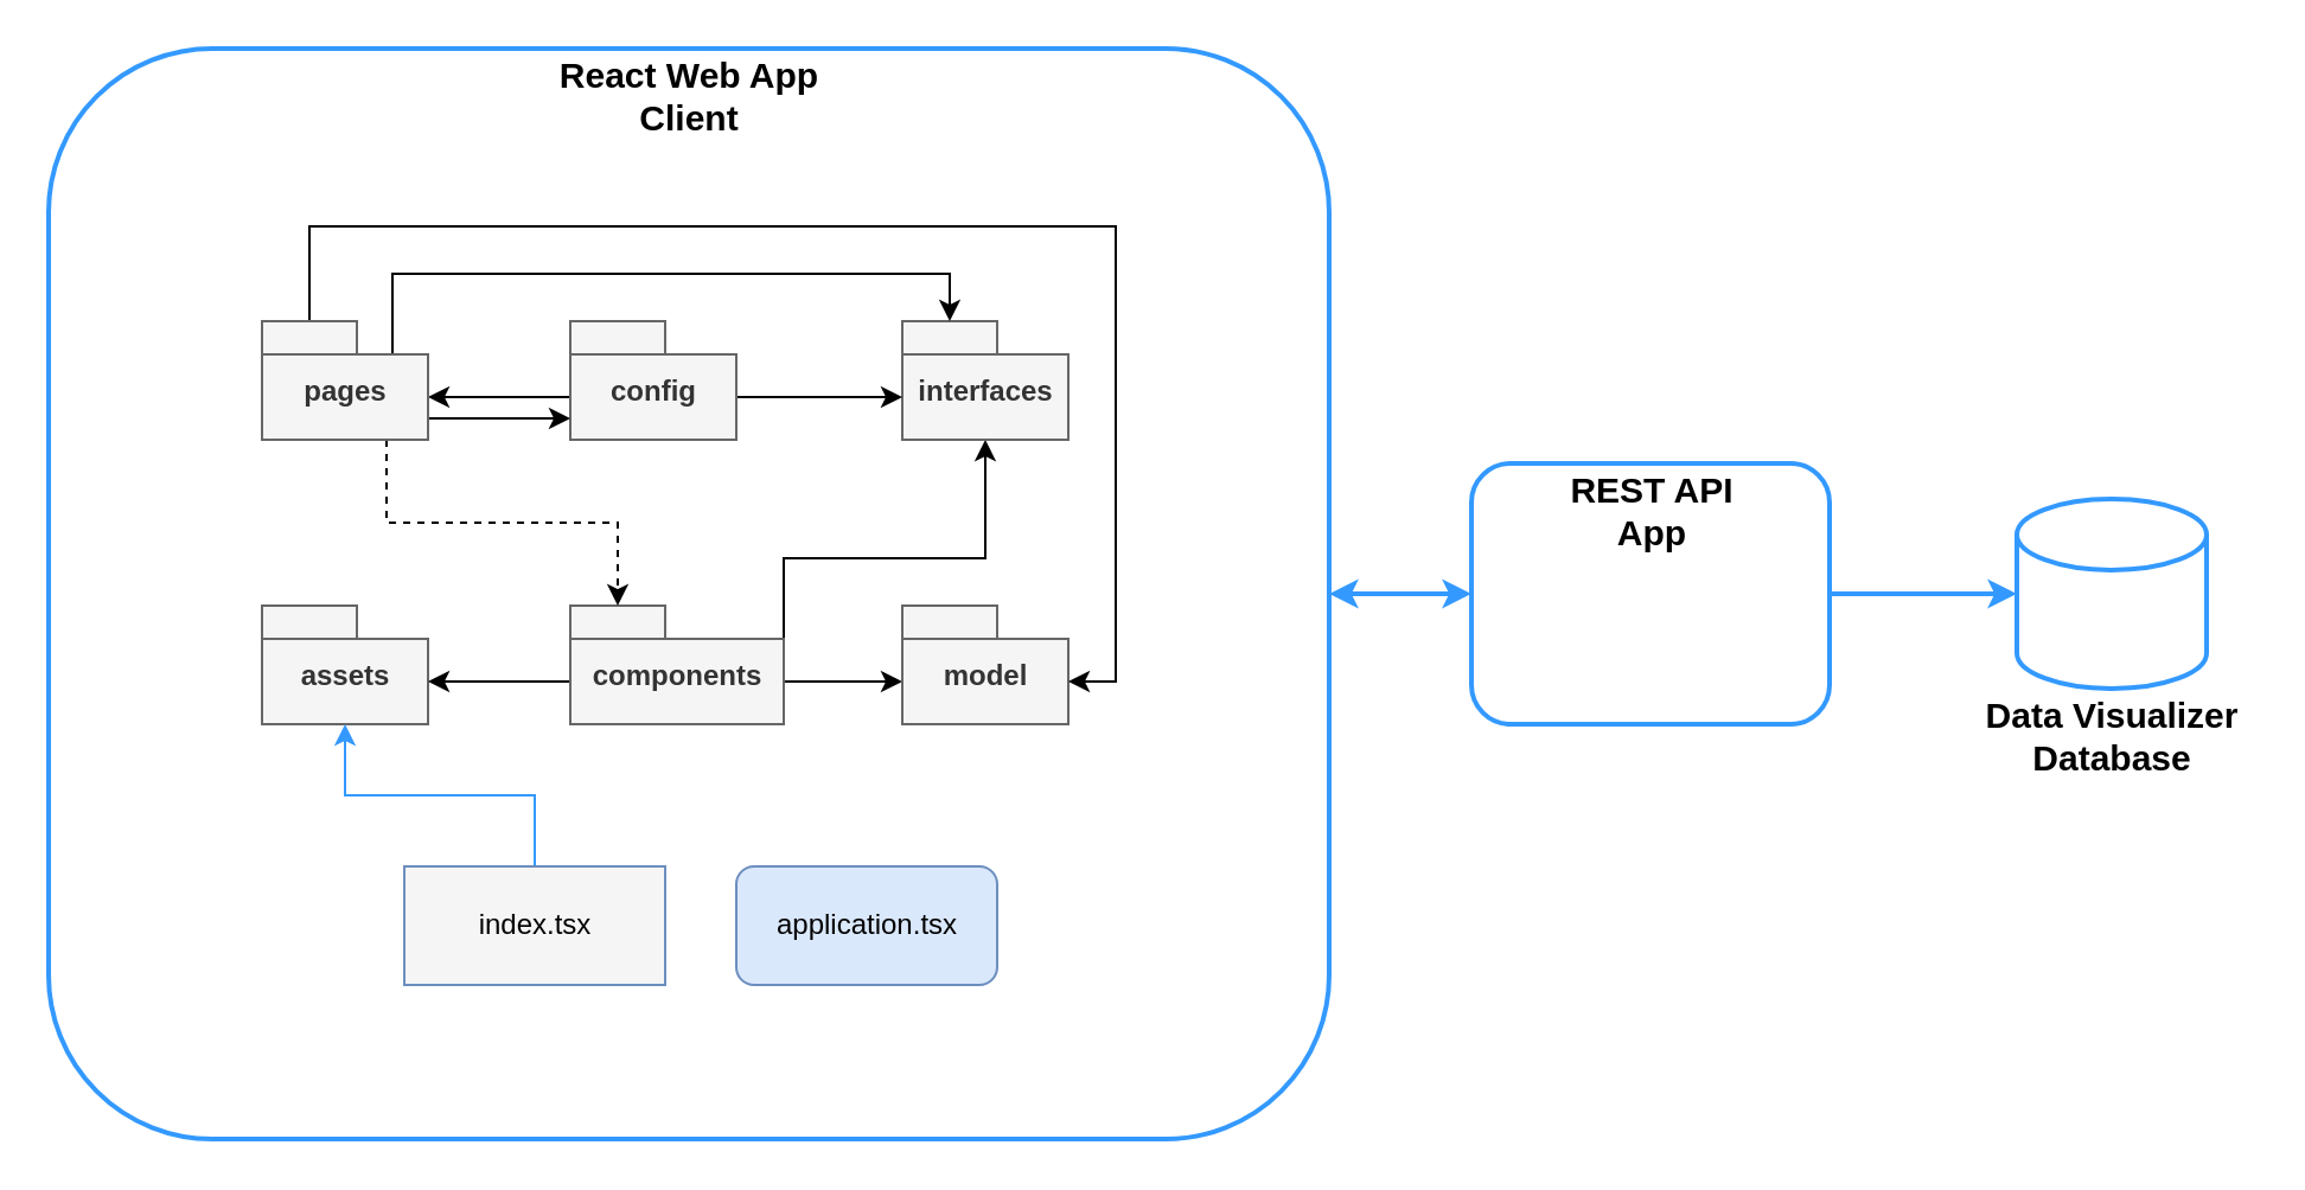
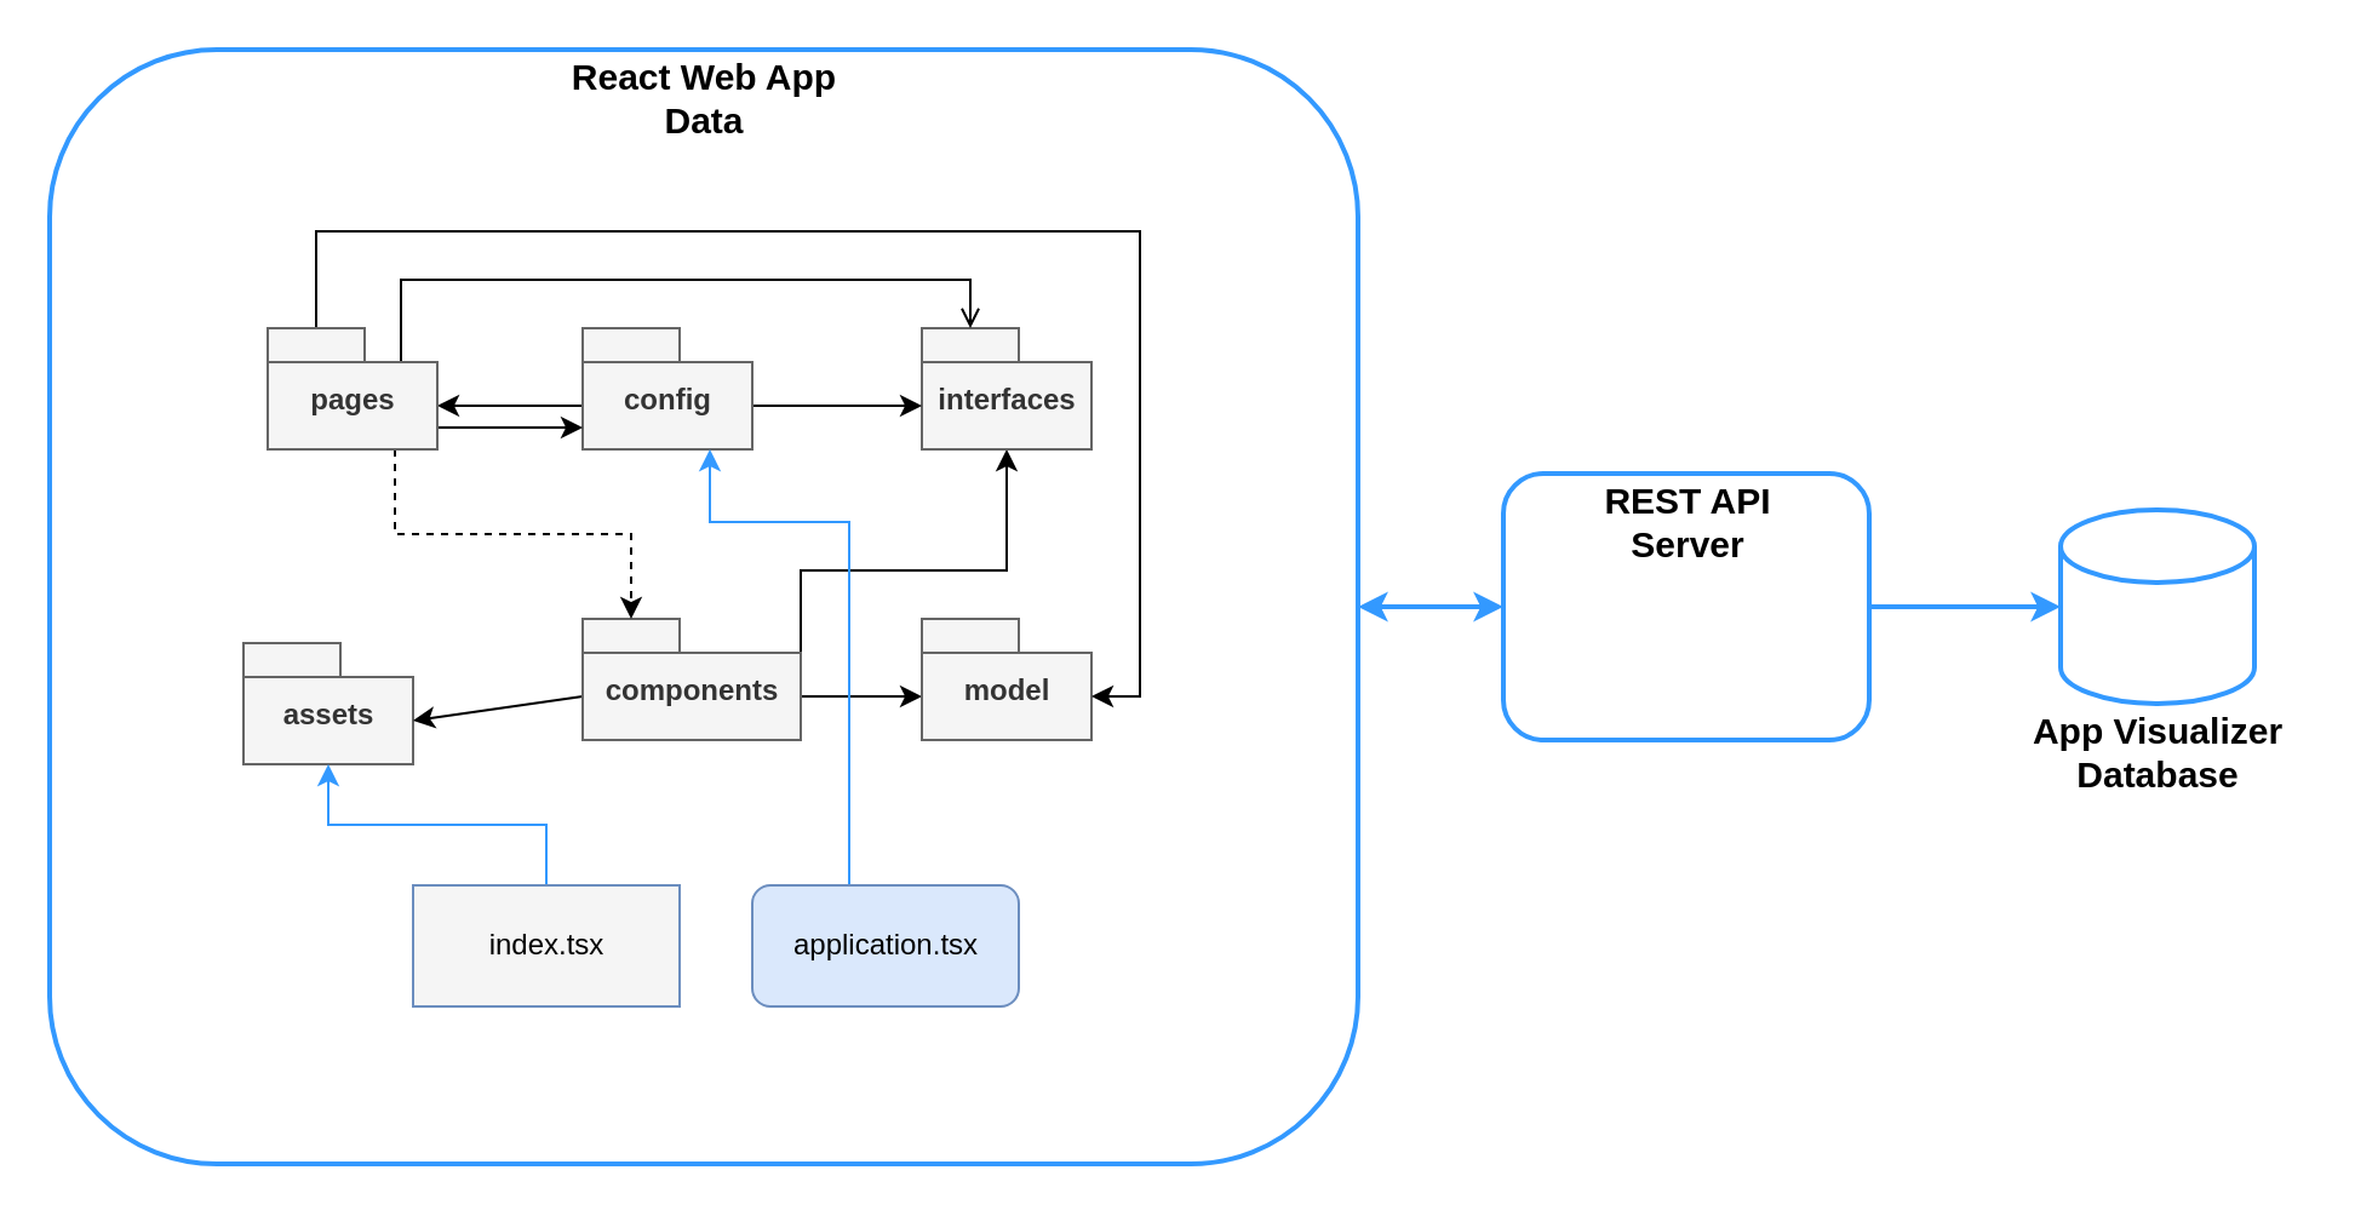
  <mxCell id="0" />
  <mxCell id="1" parent="0" />
- <mxCell id="2" value="assets" style="shape=folder;fontStyle=1;spacingTop=10;tabWidth=40;tabHeight=14;tabPosition=left;html=1;fillColor=#f5f5f5;strokeColor=#666666;fontColor=#333333;" parent="1" vertex="1"><mxGeometry x="110" y="255" width="70" height="50" as="geometry" /></mxCell>
+ <mxCell id="2" value="assets" style="shape=folder;fontStyle=1;spacingTop=10;tabWidth=40;tabHeight=14;tabPosition=left;html=1;fillColor=#f5f5f5;strokeColor=#666666;fontColor=#333333;" parent="1" vertex="1"><mxGeometry x="100" y="265" width="70" height="50" as="geometry" /></mxCell>
  <mxCell id="3" style="edgeStyle=none;rounded=0;orthogonalLoop=1;jettySize=auto;html=1;exitX=0;exitY=0;exitDx=0;exitDy=32;exitPerimeter=0;entryX=0;entryY=0;entryDx=70;entryDy=32;entryPerimeter=0;fontSize=15;fontColor=#3399FF;startArrow=none;startFill=0;strokeColor=#000000;strokeWidth=1;" edge="1" parent="1" source="6" target="2"><mxGeometry relative="1" as="geometry" /></mxCell>
  <mxCell id="4" style="edgeStyle=orthogonalEdgeStyle;rounded=0;orthogonalLoop=1;jettySize=auto;html=1;exitX=0;exitY=0;exitDx=90;exitDy=23;exitPerimeter=0;fontSize=15;fontColor=#3399FF;startArrow=none;startFill=0;strokeColor=#000000;strokeWidth=1;" edge="1" parent="1" source="6" target="7"><mxGeometry relative="1" as="geometry"><Array as="points"><mxPoint x="330" y="235" /><mxPoint x="415" y="235" /></Array></mxGeometry></mxCell>
  <mxCell id="5" style="edgeStyle=orthogonalEdgeStyle;rounded=0;orthogonalLoop=1;jettySize=auto;html=1;exitX=0;exitY=0;exitDx=90;exitDy=32;exitPerimeter=0;entryX=0;entryY=0;entryDx=0;entryDy=32;entryPerimeter=0;fontSize=15;fontColor=#3399FF;startArrow=none;startFill=0;strokeColor=#000000;strokeWidth=1;" edge="1" parent="1" source="6" target="23"><mxGeometry relative="1" as="geometry" /></mxCell>
  <mxCell id="6" value="components" style="shape=folder;fontStyle=1;spacingTop=10;tabWidth=40;tabHeight=14;tabPosition=left;html=1;fillColor=#f5f5f5;strokeColor=#666666;fontColor=#333333;" parent="1" vertex="1"><mxGeometry x="240" y="255" width="90" height="50" as="geometry" /></mxCell>
  <mxCell id="7" value="interfaces" style="shape=folder;fontStyle=1;spacingTop=10;tabWidth=40;tabHeight=14;tabPosition=left;html=1;fillColor=#f5f5f5;strokeColor=#666666;fontColor=#333333;" parent="1" vertex="1"><mxGeometry x="380" y="135" width="70" height="50" as="geometry" /></mxCell>
  <mxCell id="8" style="edgeStyle=none;rounded=0;orthogonalLoop=1;jettySize=auto;html=1;exitX=0;exitY=0;exitDx=0;exitDy=32;exitPerimeter=0;entryX=0;entryY=0;entryDx=70;entryDy=32;entryPerimeter=0;fontSize=15;fontColor=#3399FF;startArrow=none;startFill=0;strokeColor=#000000;strokeWidth=1;" edge="1" parent="1" source="10" target="28"><mxGeometry relative="1" as="geometry" /></mxCell>
  <mxCell id="9" style="edgeStyle=none;rounded=0;orthogonalLoop=1;jettySize=auto;html=1;exitX=0;exitY=0;exitDx=70;exitDy=32;exitPerimeter=0;entryX=0;entryY=0;entryDx=0;entryDy=32;entryPerimeter=0;fontSize=15;fontColor=#3399FF;startArrow=none;startFill=0;strokeColor=#000000;strokeWidth=1;" edge="1" parent="1" source="10" target="7"><mxGeometry relative="1" as="geometry" /></mxCell>
  <mxCell id="10" value="config" style="shape=folder;fontStyle=1;spacingTop=10;tabWidth=40;tabHeight=14;tabPosition=left;html=1;fillColor=#f5f5f5;strokeColor=#666666;fontColor=#333333;" parent="1" vertex="1"><mxGeometry x="240" y="135" width="70" height="50" as="geometry" /></mxCell>
  <mxCell id="11" style="edgeStyle=orthogonalEdgeStyle;rounded=0;orthogonalLoop=1;jettySize=auto;html=1;entryX=0.5;entryY=1;entryDx=0;entryDy=0;entryPerimeter=0;fontSize=15;fontColor=#3399FF;startArrow=none;startFill=0;strokeColor=#3399FF;strokeWidth=1;" edge="1" parent="1" source="12" target="2"><mxGeometry relative="1" as="geometry" /></mxCell>
  <mxCell id="12" value="index.tsx" style="html=1;fillColor=#f5f5f5;strokeColor=#6c8ebf;" parent="1" vertex="1"><mxGeometry x="170" y="365" width="110" height="50" as="geometry" /></mxCell>
+ <mxCell id="13" style="edgeStyle=orthogonalEdgeStyle;rounded=0;orthogonalLoop=1;jettySize=auto;html=1;entryX=0.75;entryY=1;entryDx=0;entryDy=0;entryPerimeter=0;fontSize=15;fontColor=#3399FF;startArrow=none;startFill=0;strokeColor=#3399FF;strokeWidth=1;" edge="1" parent="1" source="14" target="10"><mxGeometry relative="1" as="geometry"><Array as="points"><mxPoint x="350" y="215" /><mxPoint x="293" y="215" /></Array></mxGeometry></mxCell>
  <mxCell id="14" value="application.tsx" style="html=1;fillColor=#dae8fc;strokeColor=#6c8ebf;rounded=1;" parent="1" vertex="1"><mxGeometry x="310" y="365" width="110" height="50" as="geometry" /></mxCell>
  <mxCell id="15" style="edgeStyle=orthogonalEdgeStyle;rounded=0;orthogonalLoop=1;jettySize=auto;html=1;entryX=0;entryY=0.5;entryDx=0;entryDy=0;entryPerimeter=0;fontSize=15;fontColor=#3399FF;strokeWidth=2;strokeColor=#3399FF;" parent="1" source="17" target="19" edge="1"><mxGeometry relative="1" as="geometry" /></mxCell>
  <mxCell id="16" style="edgeStyle=orthogonalEdgeStyle;rounded=0;orthogonalLoop=1;jettySize=auto;html=1;entryX=1;entryY=0.5;entryDx=0;entryDy=0;fontSize=15;fontColor=#3399FF;strokeColor=#3399FF;strokeWidth=2;startArrow=classic;startFill=1;" parent="1" source="17" target="20" edge="1"><mxGeometry relative="1" as="geometry" /></mxCell>
  <mxCell id="17" value="" style="rounded=1;whiteSpace=wrap;html=1;fillColor=none;strokeWidth=2;strokeColor=#3399FF;" parent="1" vertex="1"><mxGeometry x="620" y="195" width="151" height="110" as="geometry" /></mxCell>
- <mxCell id="18" value="REST API &lt;br&gt;App" style="text;html=1;align=center;verticalAlign=middle;resizable=0;points=[];autosize=1;strokeColor=none;fillColor=none;strokeWidth=2;fontSize=15;fontStyle=1" parent="1" vertex="1"><mxGeometry x="655.5" y="195" width="80" height="40" as="geometry" /></mxCell>
+ <mxCell id="18" value="REST API &lt;br&gt;Server" style="text;html=1;align=center;verticalAlign=middle;resizable=0;points=[];autosize=1;strokeColor=none;fillColor=none;strokeWidth=2;fontSize=15;fontStyle=1" parent="1" vertex="1"><mxGeometry x="655.5" y="195" width="80" height="40" as="geometry" /></mxCell>
  <mxCell id="19" value="" style="shape=cylinder3;whiteSpace=wrap;html=1;boundedLbl=1;backgroundOutline=1;size=15;fontSize=15;fontColor=#3399FF;strokeColor=#3399FF;strokeWidth=2;" parent="1" vertex="1"><mxGeometry x="850" y="210" width="80" height="80" as="geometry" /></mxCell>
  <mxCell id="20" value="" style="rounded=1;whiteSpace=wrap;html=1;fontSize=15;strokeWidth=2;fillColor=none;strokeColor=#3399FF;" parent="1" vertex="1"><mxGeometry x="20" y="20" width="540" height="460" as="geometry" /></mxCell>
- <mxCell id="21" value="React Web App&lt;br&gt;Client" style="text;html=1;align=center;verticalAlign=middle;resizable=0;points=[];autosize=1;strokeColor=none;fillColor=none;strokeWidth=2;fontSize=15;fontStyle=1" parent="1" vertex="1"><mxGeometry x="230" y="20" width="120" height="40" as="geometry" /></mxCell>
- <mxCell id="22" value="Data Visualizer&lt;br&gt;Database" style="text;html=1;align=center;verticalAlign=middle;resizable=0;points=[];autosize=1;strokeColor=none;fillColor=none;strokeWidth=2;fontSize=15;fontStyle=1" parent="1" vertex="1"><mxGeometry x="830" y="290" width="120" height="40" as="geometry" /></mxCell>
+ <mxCell id="21" value="React Web App&lt;br&gt;Data" style="text;html=1;align=center;verticalAlign=middle;resizable=0;points=[];autosize=1;strokeColor=none;fillColor=none;strokeWidth=2;fontSize=15;fontStyle=1" parent="1" vertex="1"><mxGeometry x="230" y="20" width="120" height="40" as="geometry" /></mxCell>
+ <mxCell id="22" value="App Visualizer&lt;br&gt;Database" style="text;html=1;align=center;verticalAlign=middle;resizable=0;points=[];autosize=1;strokeColor=none;fillColor=none;strokeWidth=2;fontSize=15;fontStyle=1" parent="1" vertex="1"><mxGeometry x="830" y="290" width="120" height="40" as="geometry" /></mxCell>
  <mxCell id="23" value="model&lt;span style=&quot;color: rgba(0, 0, 0, 0); font-family: monospace; font-size: 0px; font-weight: 400; text-align: start;&quot;&gt;%3CmxGraphModel%3E%3Croot%3E%3CmxCell%20id%3D%220%22%2F%3E%3CmxCell%20id%3D%221%22%20parent%3D%220%22%2F%3E%3CmxCell%20id%3D%222%22%20value%3D%22interfaces%22%20style%3D%22shape%3Dfolder%3BfontStyle%3D1%3BspacingTop%3D10%3BtabWidth%3D40%3BtabHeight%3D14%3BtabPosition%3Dleft%3Bhtml%3D1%3BfillColor%3D%23f5f5f5%3BstrokeColor%3D%23666666%3BfontColor%3D%23333333%3B%22%20vertex%3D%221%22%20parent%3D%221%22%3E%3CmxGeometry%20x%3D%22320%22%20y%3D%22300%22%20width%3D%2270%22%20height%3D%2250%22%20as%3D%22geometry%22%2F%3E%3C%2FmxCell%3E%3C%2Froot%3E%3C%2FmxGraphModel%3E&lt;/span&gt;" style="shape=folder;fontStyle=1;spacingTop=10;tabWidth=40;tabHeight=14;tabPosition=left;html=1;fillColor=#f5f5f5;strokeColor=#666666;fontColor=#333333;" vertex="1" parent="1"><mxGeometry x="380" y="255" width="70" height="50" as="geometry" /></mxCell>
- <mxCell id="24" style="edgeStyle=orthogonalEdgeStyle;rounded=0;orthogonalLoop=1;jettySize=auto;html=1;exitX=0;exitY=0;exitDx=55;exitDy=14;exitPerimeter=0;entryX=0;entryY=0;entryDx=20;entryDy=0;entryPerimeter=0;fontSize=15;fontColor=#3399FF;startArrow=none;startFill=0;strokeColor=#000000;strokeWidth=1;" edge="1" parent="1" source="28" target="7"><mxGeometry relative="1" as="geometry"><Array as="points"><mxPoint x="165" y="115" /><mxPoint x="400" y="115" /></Array></mxGeometry></mxCell>
+ <mxCell id="24" style="edgeStyle=orthogonalEdgeStyle;rounded=0;orthogonalLoop=1;jettySize=auto;html=1;exitX=0;exitY=0;exitDx=55;exitDy=14;exitPerimeter=0;entryX=0;entryY=0;entryDx=20;entryDy=0;entryPerimeter=0;fontSize=15;fontColor=#3399FF;startArrow=none;startFill=0;strokeColor=#000000;strokeWidth=1;endArrow=open;" edge="1" parent="1" source="28" target="7"><mxGeometry relative="1" as="geometry"><Array as="points"><mxPoint x="165" y="115" /><mxPoint x="400" y="115" /></Array></mxGeometry></mxCell>
  <mxCell id="25" style="rounded=0;orthogonalLoop=1;jettySize=auto;html=1;exitX=0.75;exitY=1;exitDx=0;exitDy=0;exitPerimeter=0;entryX=0;entryY=0;entryDx=20;entryDy=0;entryPerimeter=0;fontSize=15;fontColor=#3399FF;startArrow=none;startFill=0;strokeColor=#000000;strokeWidth=1;edgeStyle=orthogonalEdgeStyle;dashed=1;" edge="1" parent="1" source="28" target="6"><mxGeometry relative="1" as="geometry" /></mxCell>
  <mxCell id="26" style="edgeStyle=none;rounded=0;orthogonalLoop=1;jettySize=auto;html=1;exitX=0;exitY=0;exitDx=70;exitDy=41;exitPerimeter=0;entryX=0;entryY=0;entryDx=0;entryDy=41;entryPerimeter=0;fontSize=15;fontColor=#3399FF;startArrow=none;startFill=0;strokeColor=#000000;strokeWidth=1;" edge="1" parent="1" source="28" target="10"><mxGeometry relative="1" as="geometry" /></mxCell>
  <mxCell id="27" style="edgeStyle=orthogonalEdgeStyle;rounded=0;orthogonalLoop=1;jettySize=auto;html=1;exitX=0;exitY=0;exitDx=20;exitDy=0;exitPerimeter=0;entryX=0;entryY=0;entryDx=70;entryDy=32;entryPerimeter=0;fontSize=15;fontColor=#3399FF;startArrow=none;startFill=0;strokeColor=#000000;strokeWidth=1;" edge="1" parent="1" source="28" target="23"><mxGeometry relative="1" as="geometry"><Array as="points"><mxPoint x="130" y="95" /><mxPoint x="470" y="95" /><mxPoint x="470" y="287" /></Array></mxGeometry></mxCell>
  <mxCell id="28" value="pages" style="shape=folder;fontStyle=1;spacingTop=10;tabWidth=40;tabHeight=14;tabPosition=left;html=1;fillColor=#f5f5f5;strokeColor=#666666;fontColor=#333333;" vertex="1" parent="1"><mxGeometry x="110" y="135" width="70" height="50" as="geometry" /></mxCell>
